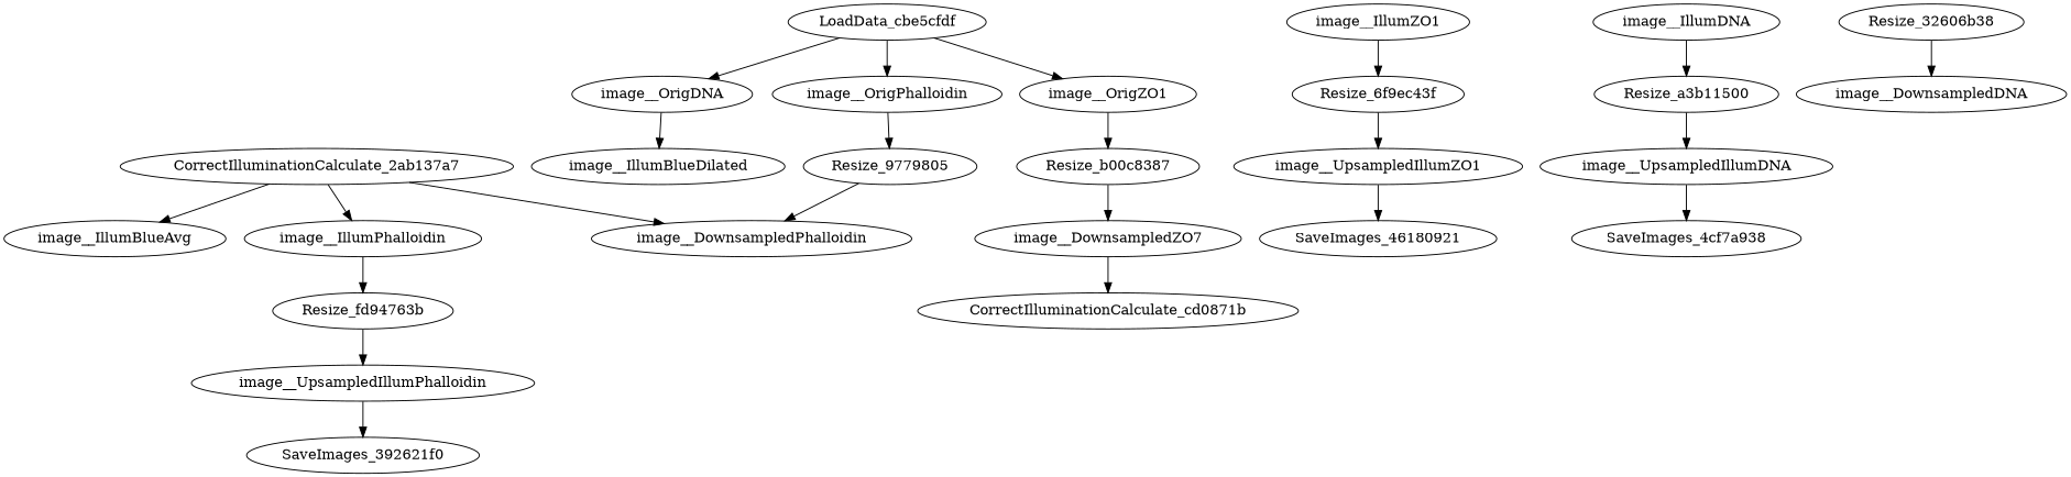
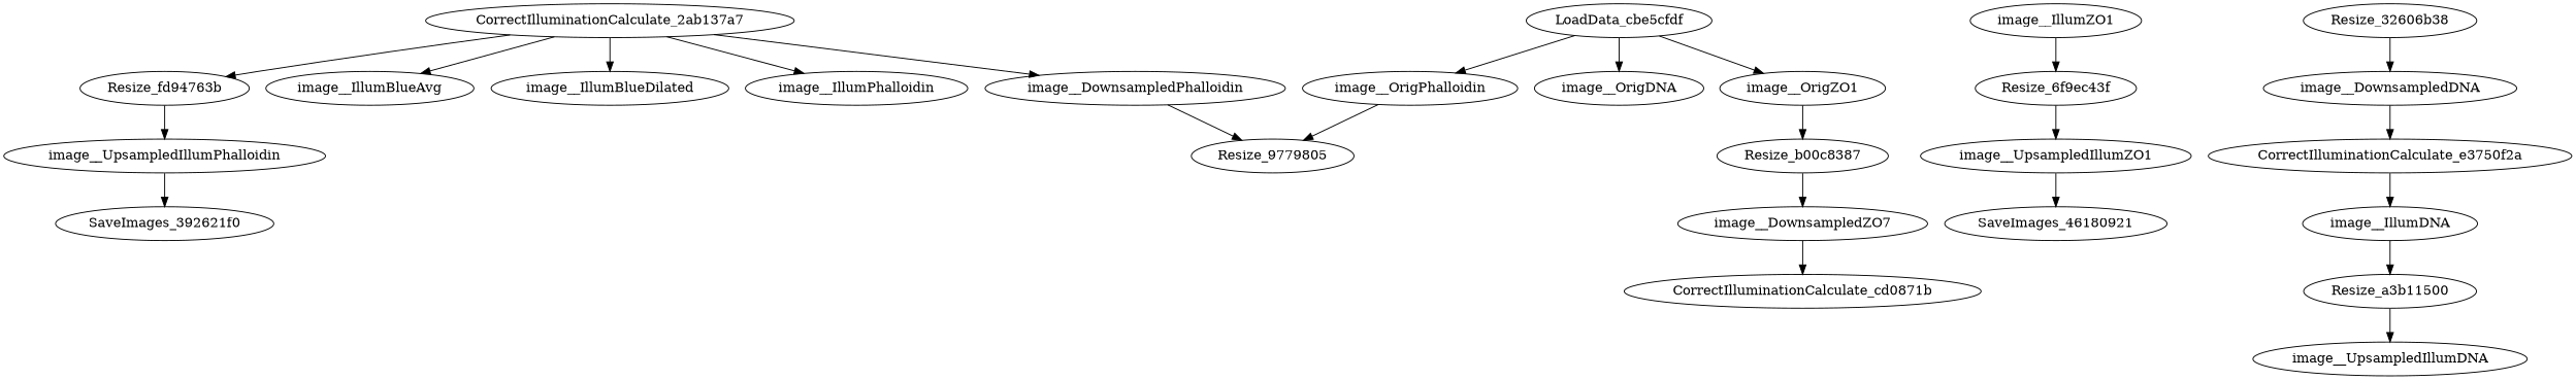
  strict digraph {
    node [type=image]
    CorrectIlluminationCalculate_2ab137a7 [type=module]
    image__IllumBlueAvg
    image__IllumBlueDilated
    image__IllumPhalloidin
    image__DownsampledPhalloidin
    Resize_fd94763b [type=module]
    CorrectIlluminationCalculate_cd0871b [type=module]
    Resize_6f9ec43f [type=module]
    image__IllumZO1
+   CorrectIlluminationCalculate_e3750f2a [type=module]
    image__IllumDNA
    Resize_a3b11500 [type=module]
    LoadData_cbe5cfdf [type=module]
    image__OrigDNA
    image__OrigPhalloidin
    image__OrigZO1
    Resize_9779805 [type=module]
    Resize_b00c8387 [type=module]
    Resize_32606b38 [type=module]
    image__DownsampledDNA
    image__UpsampledIllumZO1
    SaveImages_46180921 [type=module]
    image__UpsampledIllumDNA
-   SaveImages_4cf7a938 [type=module]
    n25 [label=image__DownsampledZO7]
    image__UpsampledIllumPhalloidin
    SaveImages_392621f0 [type=module]
    CorrectIlluminationCalculate_2ab137a7 -> image__IllumBlueAvg
-   image__OrigDNA -> image__IllumBlueDilated
+   CorrectIlluminationCalculate_2ab137a7 -> image__IllumBlueDilated
    CorrectIlluminationCalculate_2ab137a7 -> image__IllumPhalloidin
    CorrectIlluminationCalculate_2ab137a7 -> image__DownsampledPhalloidin
-   image__IllumPhalloidin -> Resize_fd94763b
+   CorrectIlluminationCalculate_2ab137a7 -> Resize_fd94763b
    Resize_fd94763b -> image__UpsampledIllumPhalloidin
    Resize_6f9ec43f -> image__UpsampledIllumZO1
    image__IllumZO1 -> Resize_6f9ec43f
+   CorrectIlluminationCalculate_e3750f2a -> image__IllumDNA
    image__IllumDNA -> Resize_a3b11500
    Resize_a3b11500 -> image__UpsampledIllumDNA
    LoadData_cbe5cfdf -> image__OrigDNA
    LoadData_cbe5cfdf -> image__OrigPhalloidin
    LoadData_cbe5cfdf -> image__OrigZO1
    image__OrigPhalloidin -> Resize_9779805
    image__OrigZO1 -> Resize_b00c8387
-   Resize_9779805 -> image__DownsampledPhalloidin
+   image__DownsampledPhalloidin -> Resize_9779805
    Resize_b00c8387 -> n25
    Resize_32606b38 -> image__DownsampledDNA
+   image__DownsampledDNA -> CorrectIlluminationCalculate_e3750f2a
    image__UpsampledIllumZO1 -> SaveImages_46180921
-   image__UpsampledIllumDNA -> SaveImages_4cf7a938
    n25 -> CorrectIlluminationCalculate_cd0871b
    image__UpsampledIllumPhalloidin -> SaveImages_392621f0
  }
